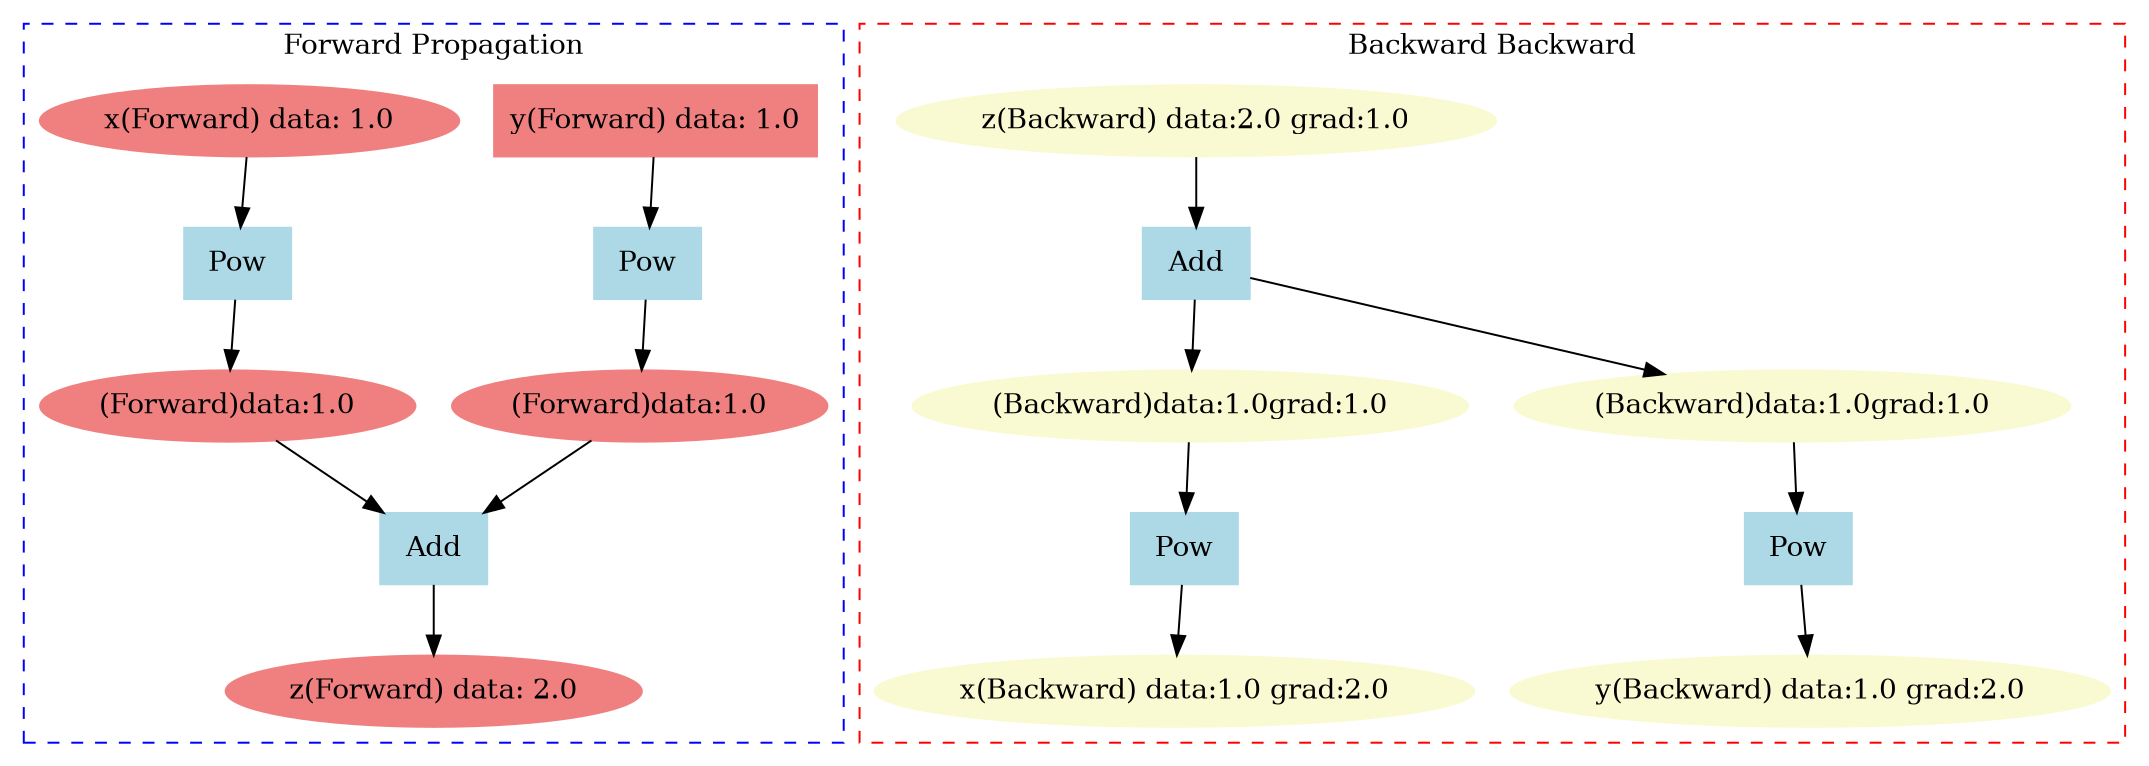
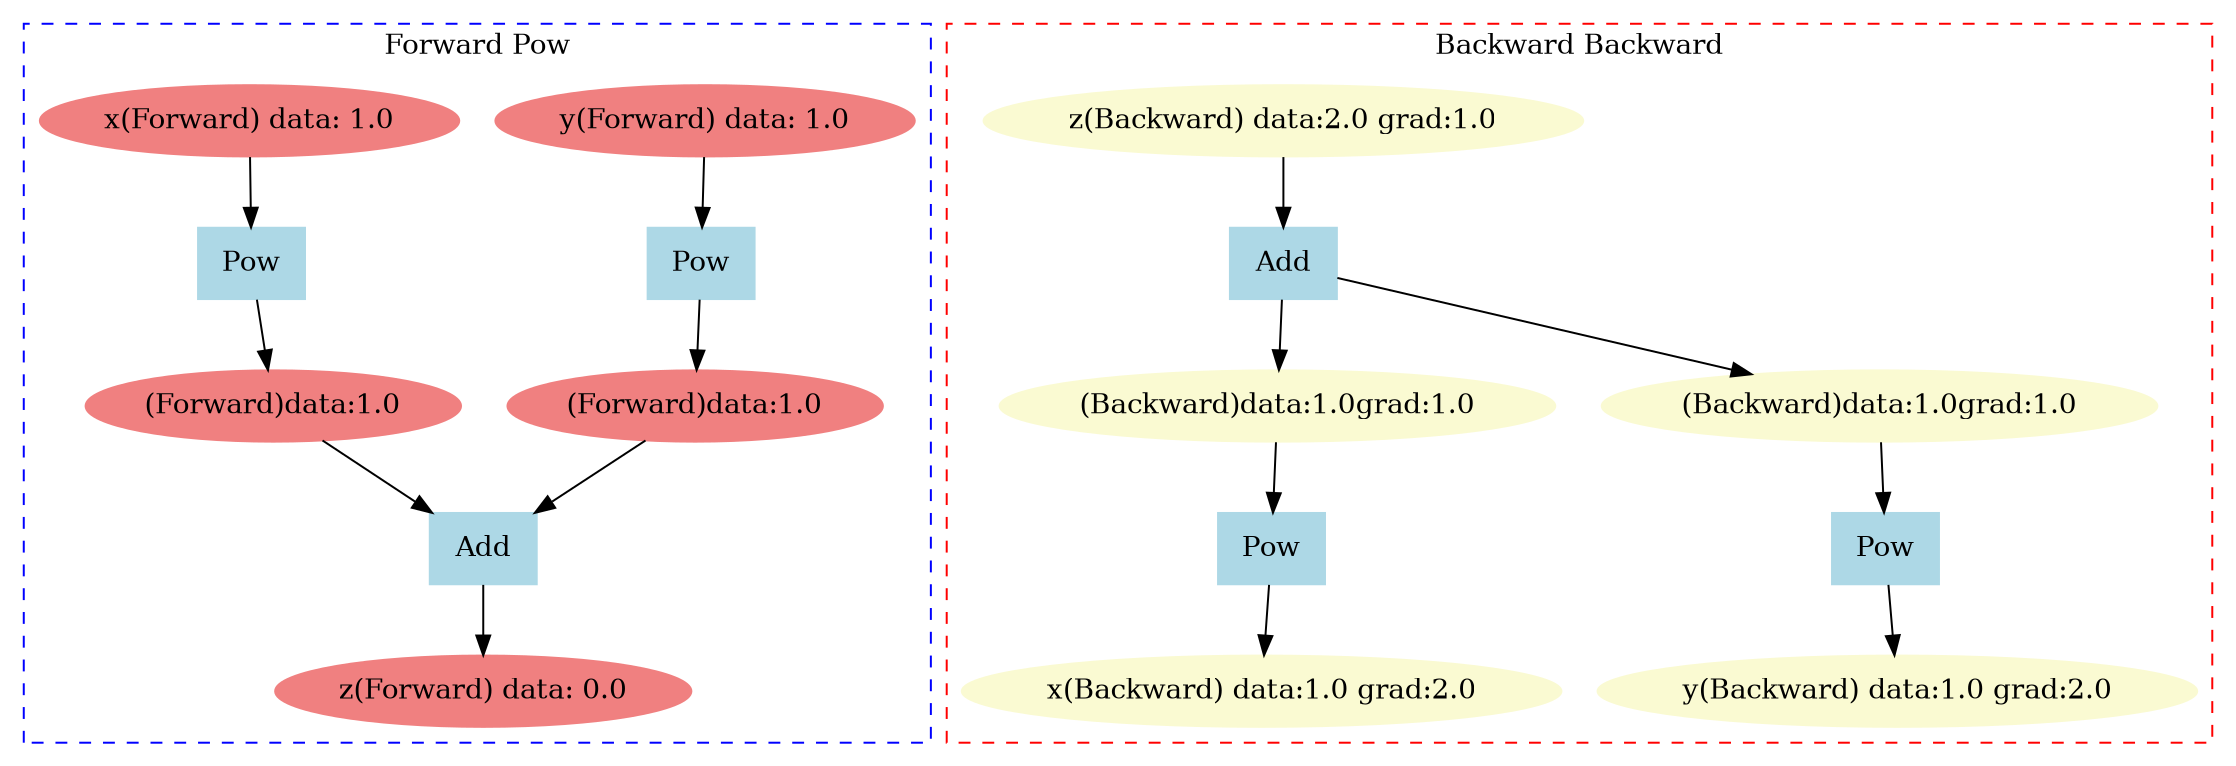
  digraph {
    node [color=lightblue style=filled]
-   n1 [color=lightcoral label="z(Forward) data: 2.0"]
+   n1 [color=lightcoral label="z(Forward) data: 0.0"]
    n2 [label=Add shape=box]
    n3 [color=lightcoral label="(Forward)data:1.0"]
    n4 [color=lightcoral label="(Forward)data:1.0"]
    n5 [label=Pow shape=box]
-   n6 [color=lightcoral label="y(Forward) data: 1.0" shape=box]
+   n6 [color=lightcoral label="y(Forward) data: 1.0"]
    n7 [label=Pow shape=box]
    n8 [color=lightcoral label="x(Forward) data: 1.0"]
    n9 [color=lightgoldenrodyellow label="z(Backward) data:2.0 grad:1.0"]
    n10 [label=Add shape=box]
    n11 [color=lightgoldenrodyellow label="(Backward)data:1.0grad:1.0"]
    n12 [color=lightgoldenrodyellow label="(Backward)data:1.0grad:1.0"]
    n13 [label=Pow shape=box]
    n14 [label=Pow shape=box]
    n15 [color=lightgoldenrodyellow label="y(Backward) data:1.0 grad:2.0"]
    n16 [color=lightgoldenrodyellow label="x(Backward) data:1.0 grad:2.0"]
    subgraph cluster_1 {
      color=blue
-     label="Forward Propagation"
+     label="Forward Pow"
      style=dashed
      n1
      n2
      n3
      n4
      n5
      n6
      n7
      n8
    }
    subgraph cluster_2 {
      color=red
      label="Backward Backward"
      rankdir=BT
      style=dashed
      n9
      n10
      n11
      n12
      n13
      n14
      n15
      n16
    }
    n2 -> n1
    n3 -> n2
    n4 -> n2
    n5 -> n4
    n6 -> n5
    n7 -> n3
    n8 -> n7
    n9 -> n10
    n10 -> n11
    n10 -> n12
    n11 -> n13
    n12 -> n14
    n13 -> n16
    n14 -> n15
  }
